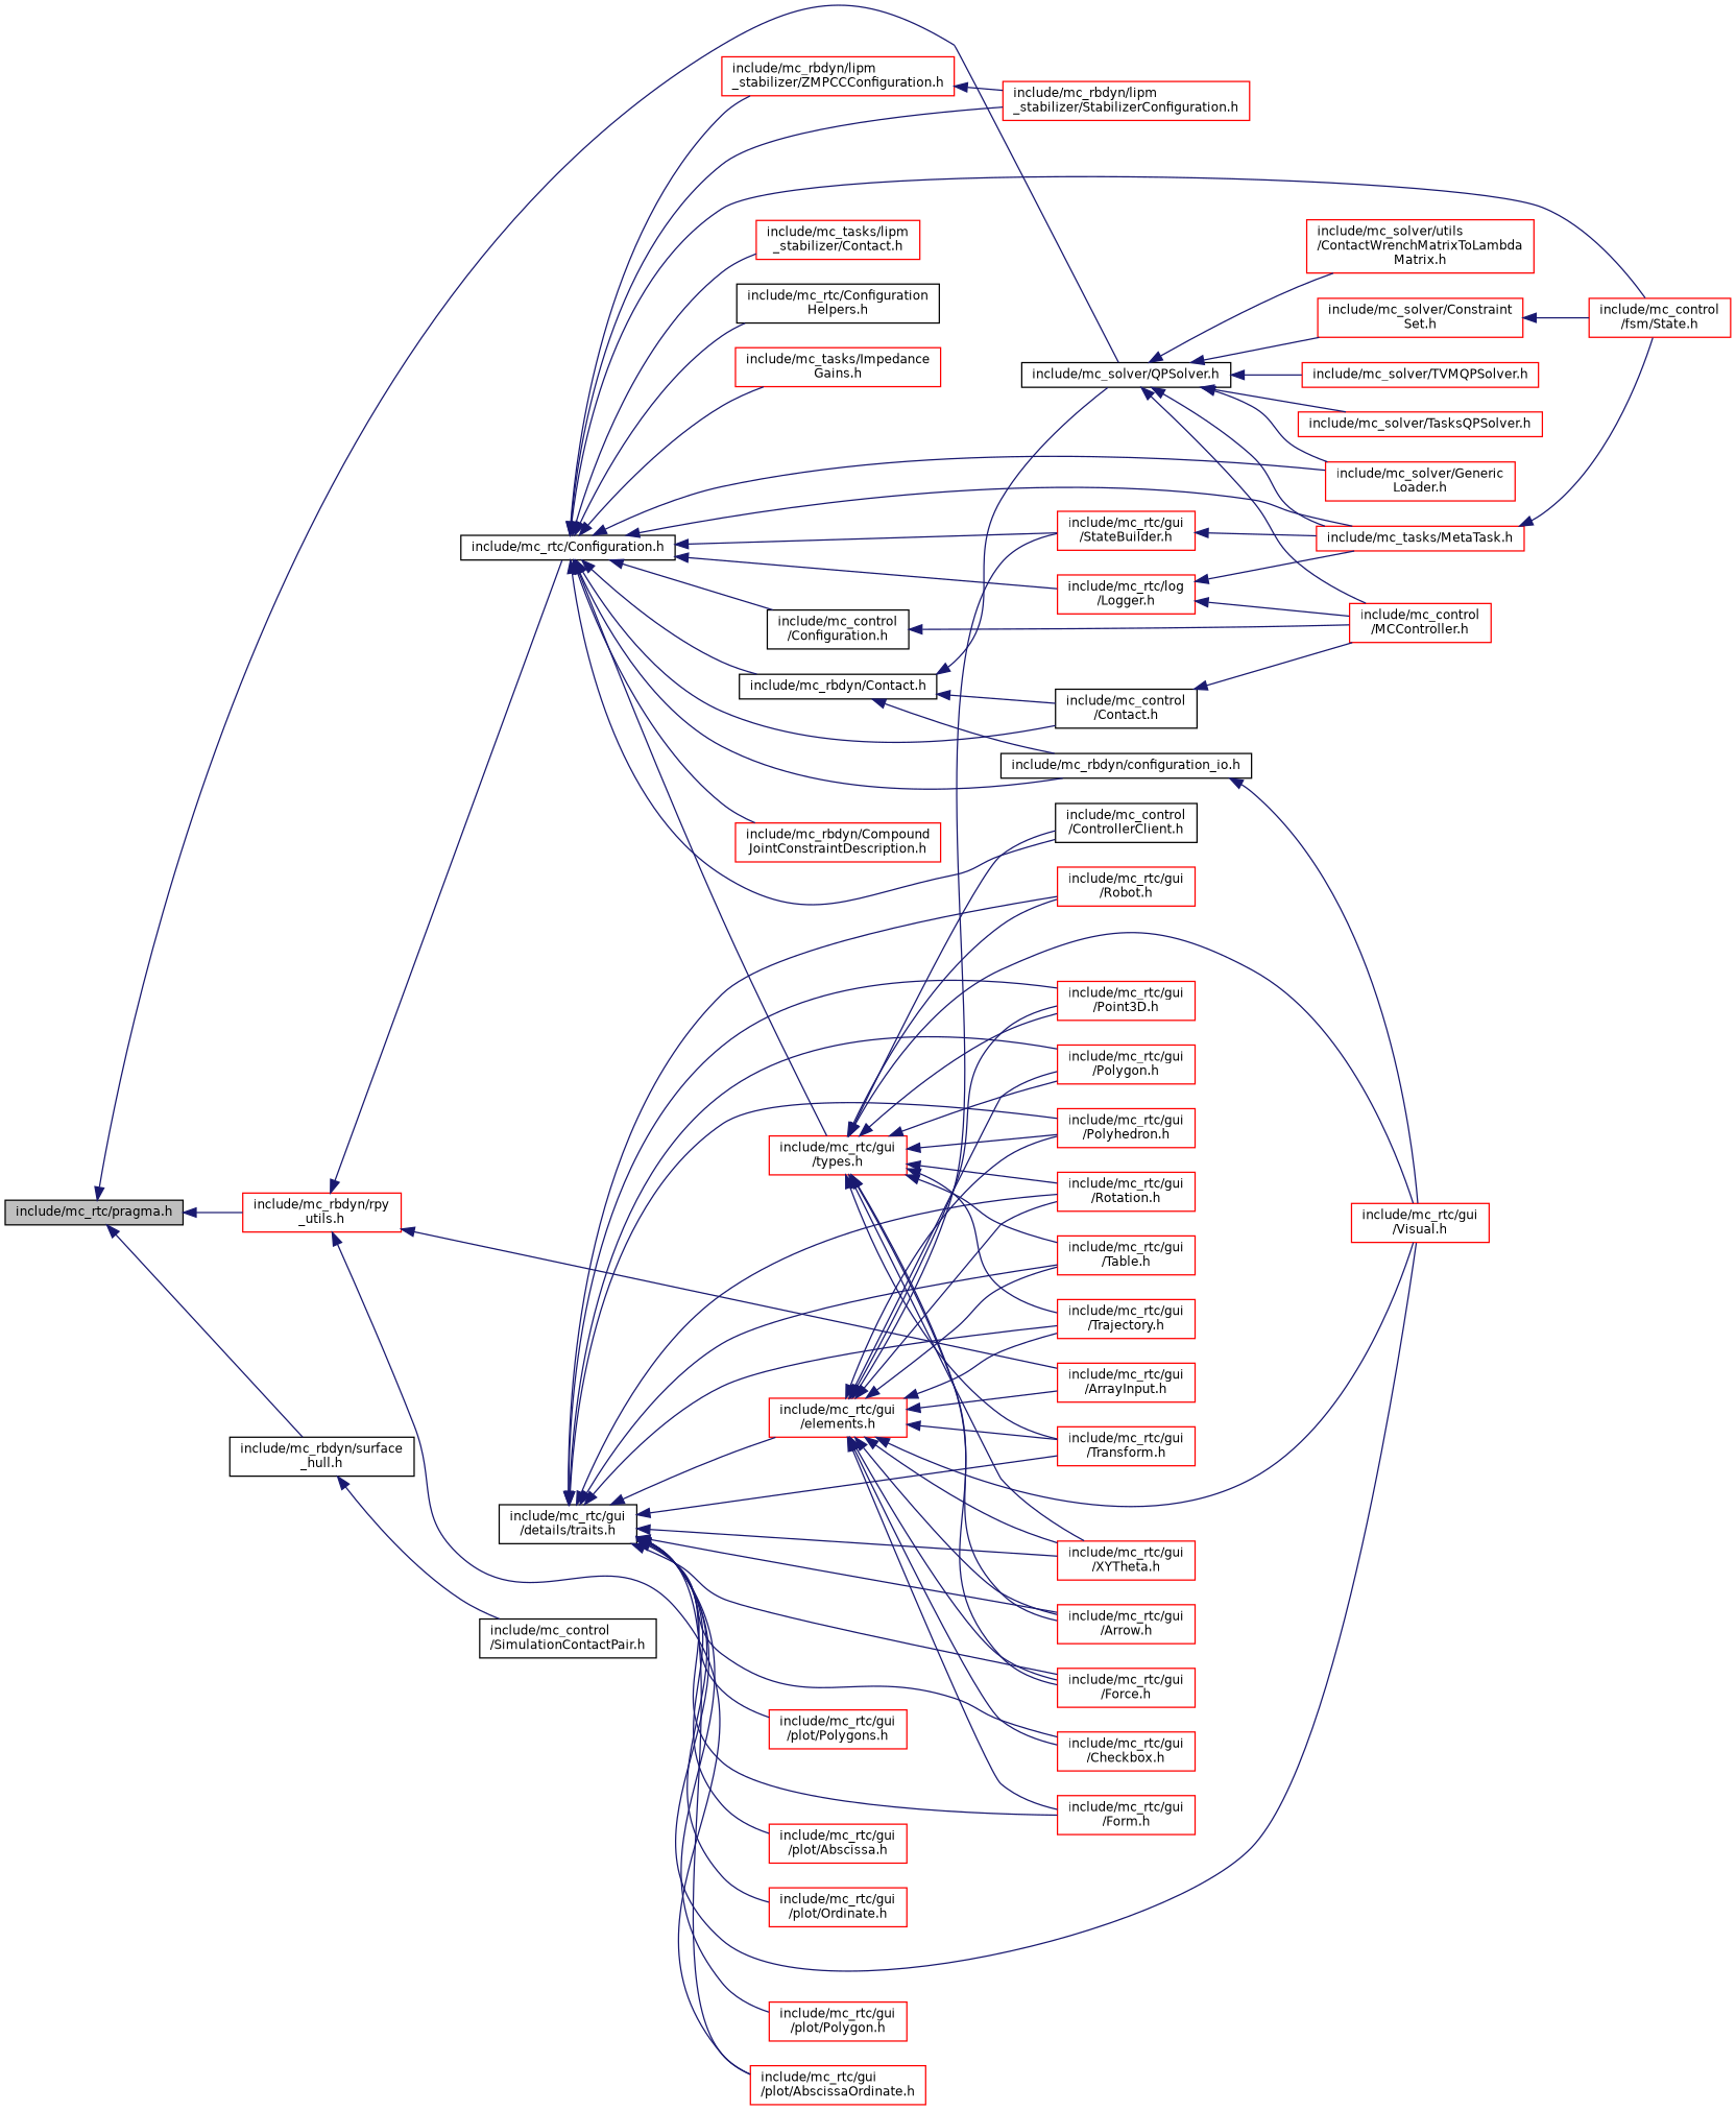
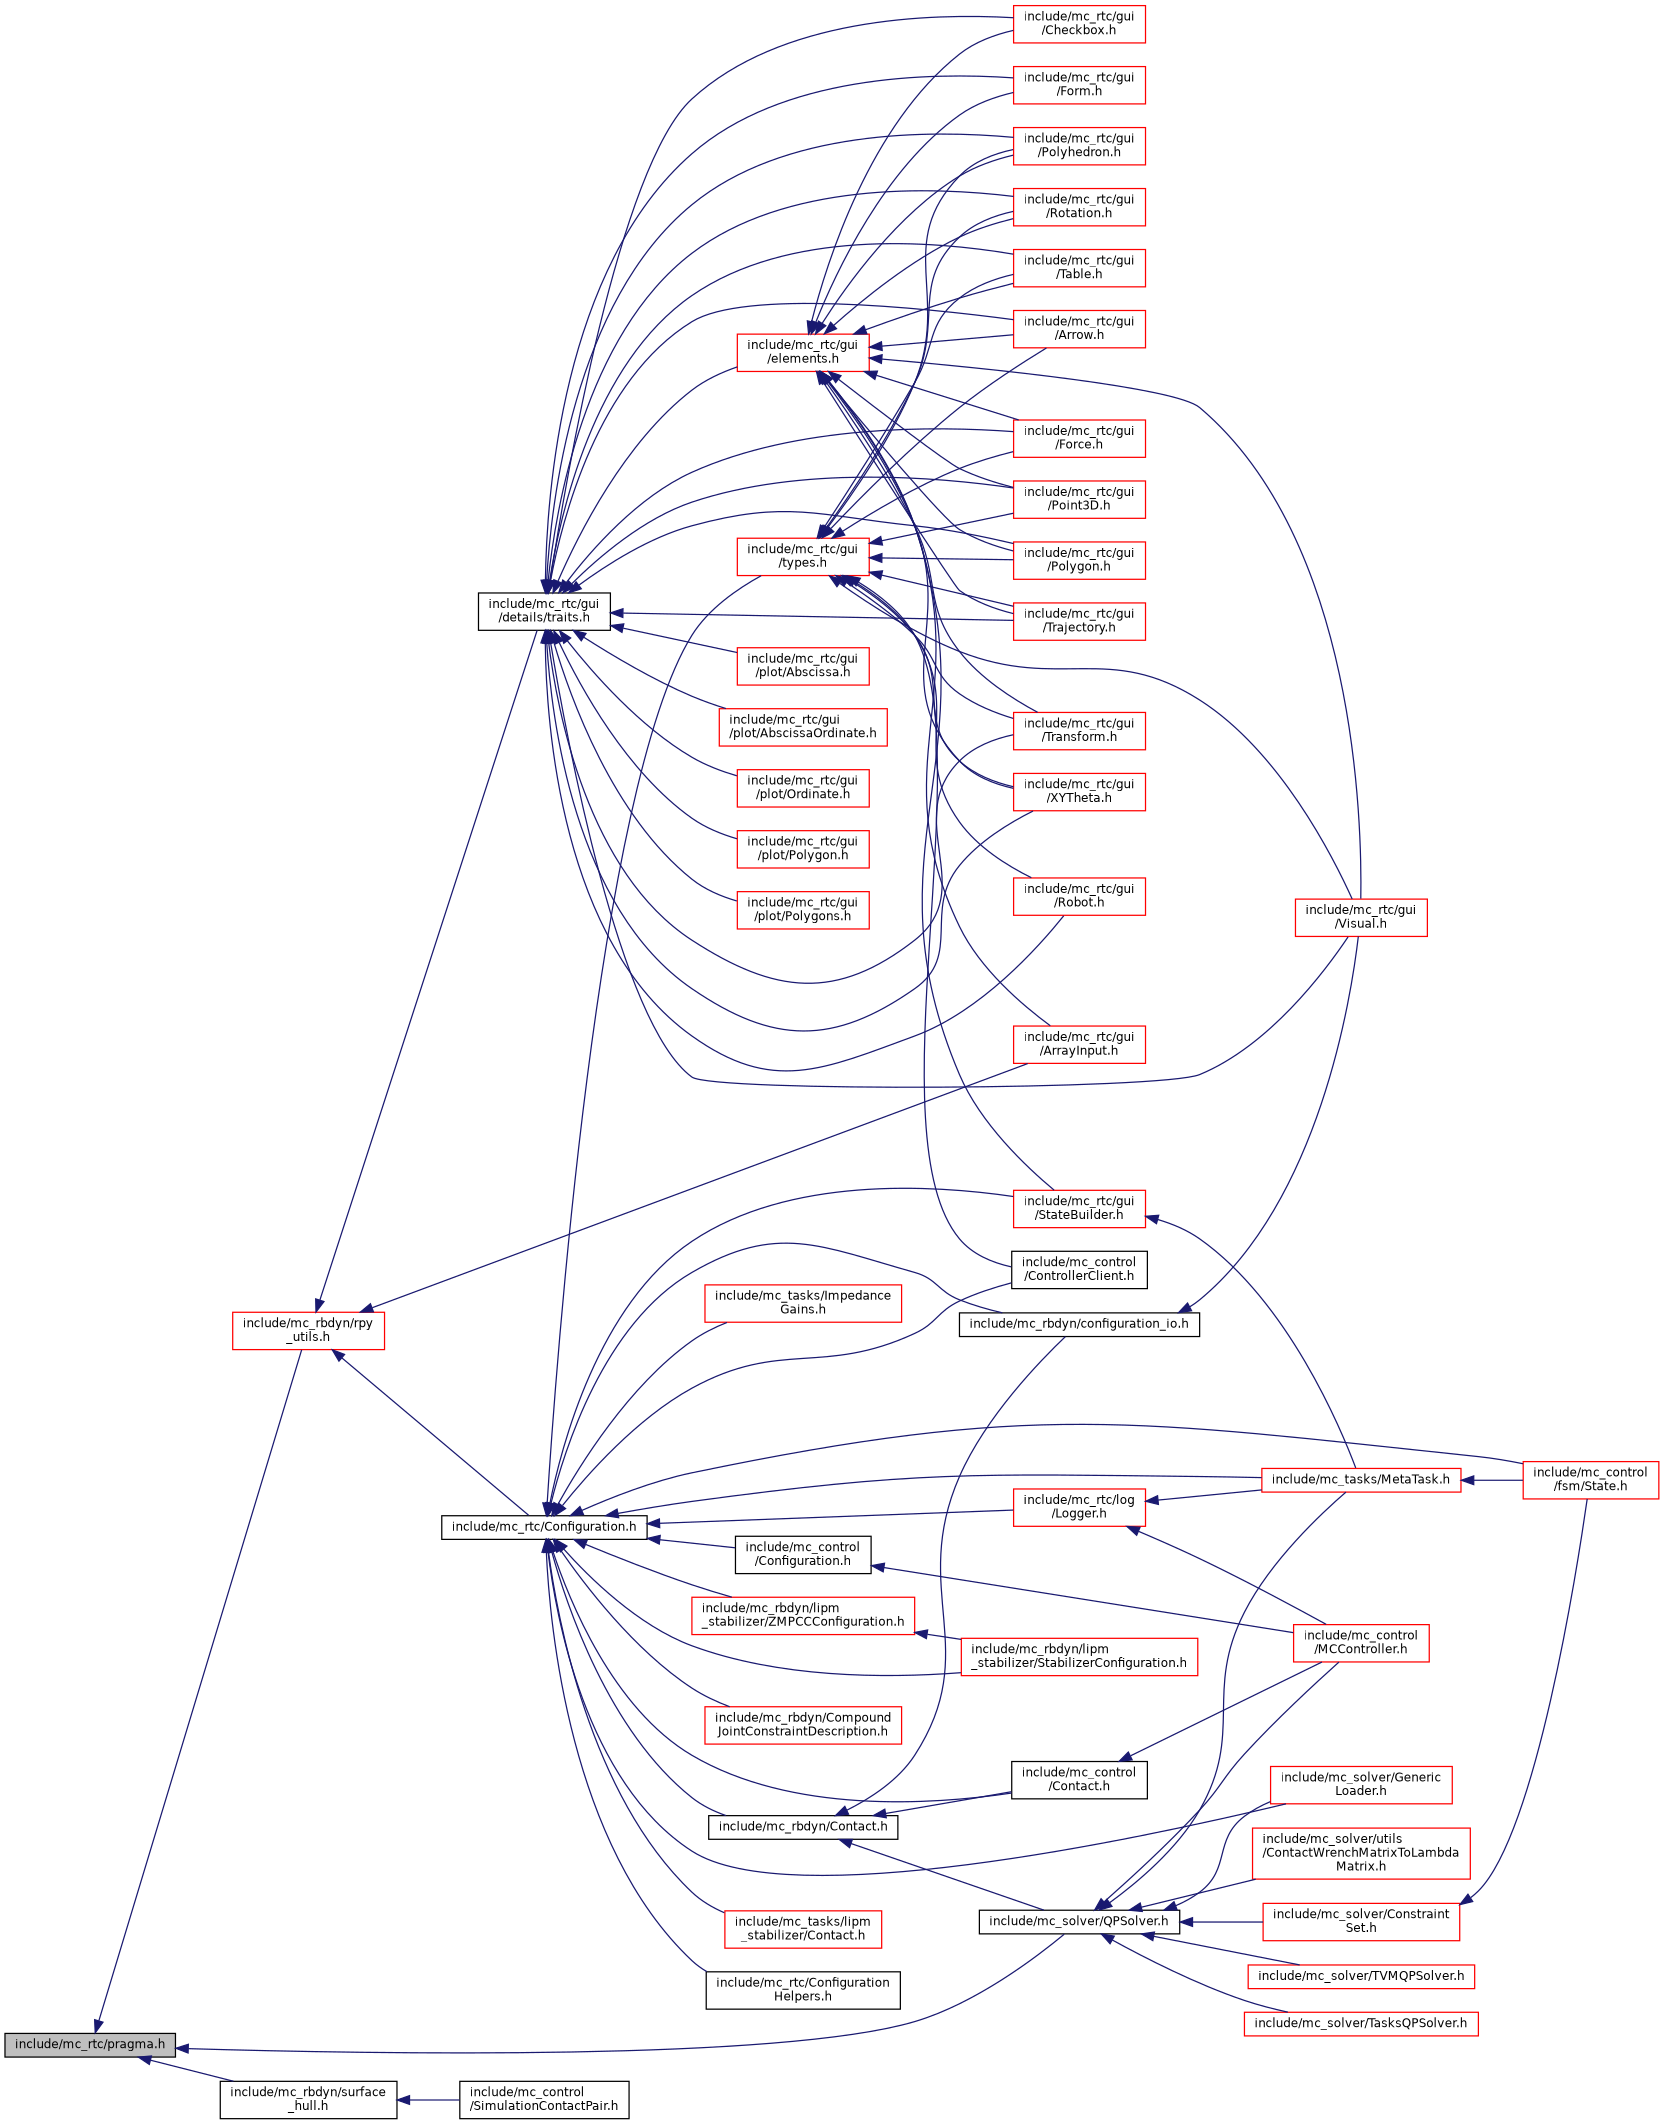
  digraph {
    rankdir=LR
    node [color=red fillcolor=white fontname=Helvetica fontsize=10 shape=record style=filled]
    edge [color=midnightblue dir=back fontname=Helvetica fontsize=10 labelfontname=Helvetica labelfontsize=10 style=solid]
    n1 [color=black fillcolor=grey75 fontcolor=black height=0.2 label="include/mc_rtc/pragma.h" width=0.4]
    n2 [height=0.2 label="include/mc_rbdyn/rpy\l_utils.h" width=0.4]
    n3 [color=black height=0.2 label="include/mc_solver/QPSolver.h" width=0.4]
    n4 [color=black height=0.2 label="include/mc_rbdyn/surface\l_hull.h" width=0.4]
    n5 [color=black height=0.2 label="include/mc_rtc/Configuration.h" width=0.4]
    n6 [color=black height=0.2 label="include/mc_rtc/gui\l/details/traits.h" width=0.4]
    n7 [height=0.2 label="include/mc_rtc/gui\l/ArrayInput.h" width=0.4]
    n8 [height=0.2 label="include/mc_tasks/MetaTask.h" width=0.4]
    n9 [height=0.2 label="include/mc_solver/Generic\lLoader.h" width=0.4]
    n10 [height=0.2 label="include/mc_control\l/MCController.h" width=0.4]
    n11 [height=0.2 label="include/mc_solver/Constraint\lSet.h" width=0.4]
    n12 [height=0.2 label="include/mc_solver/TVMQPSolver.h" width=0.4]
    n13 [height=0.2 label="include/mc_solver/TasksQPSolver.h" width=0.4]
    n14 [height=0.2 label="include/mc_solver/utils\l/ContactWrenchMatrixToLambda\lMatrix.h" width=0.4]
    n15 [color=black height=0.2 label="include/mc_control\l/SimulationContactPair.h" width=0.4]
    n16 [height=0.2 label="include/mc_control\l/fsm/State.h" width=0.4]
    n17 [height=0.2 label="include/mc_rtc/gui\l/StateBuilder.h" width=0.4]
    n18 [height=0.2 label="include/mc_rtc/gui\l/types.h" width=0.4]
    n19 [color=black height=0.2 label="include/mc_control\l/ControllerClient.h" width=0.4]
    n20 [height=0.2 label="include/mc_rtc/log\l/Logger.h" width=0.4]
    n21 [color=black height=0.2 label="include/mc_rbdyn/Contact.h" width=0.4]
    n22 [color=black height=0.2 label="include/mc_control\l/Contact.h" width=0.4]
    n23 [color=black height=0.2 label="include/mc_rbdyn/configuration_io.h" width=0.4]
    n24 [height=0.2 label="include/mc_rbdyn/Compound\lJointConstraintDescription.h" width=0.4]
    n25 [height=0.2 label="include/mc_rbdyn/lipm\l_stabilizer/ZMPCCConfiguration.h" width=0.4]
    n26 [height=0.2 label="include/mc_rbdyn/lipm\l_stabilizer/StabilizerConfiguration.h" width=0.4]
    n27 [color=black height=0.2 label="include/mc_control\l/Configuration.h" width=0.4]
    n28 [height=0.2 label="include/mc_tasks/lipm\l_stabilizer/Contact.h" width=0.4]
    n29 [color=black height=0.2 label="include/mc_rtc/Configuration\lHelpers.h" width=0.4]
    n30 [height=0.2 label="include/mc_tasks/Impedance\lGains.h" width=0.4]
    n31 [height=0.2 label="include/mc_rtc/gui\l/Arrow.h" width=0.4]
    n32 [height=0.2 label="include/mc_rtc/gui\l/Visual.h" width=0.4]
    n33 [height=0.2 label="include/mc_rtc/gui\l/Force.h" width=0.4]
    n34 [height=0.2 label="include/mc_rtc/gui\l/Point3D.h" width=0.4]
    n35 [height=0.2 label="include/mc_rtc/gui\l/Polygon.h" width=0.4]
    n36 [height=0.2 label="include/mc_rtc/gui\l/Polyhedron.h" width=0.4]
    n37 [height=0.2 label="include/mc_rtc/gui\l/Robot.h" width=0.4]
    n38 [height=0.2 label="include/mc_rtc/gui\l/Rotation.h" width=0.4]
    n39 [height=0.2 label="include/mc_rtc/gui\l/Table.h" width=0.4]
    n40 [height=0.2 label="include/mc_rtc/gui\l/Trajectory.h" width=0.4]
    n41 [height=0.2 label="include/mc_rtc/gui\l/Transform.h" width=0.4]
    n42 [height=0.2 label="include/mc_rtc/gui\l/XYTheta.h" width=0.4]
    n43 [height=0.2 label="include/mc_rtc/gui\l/elements.h" width=0.4]
    n44 [height=0.2 label="include/mc_rtc/gui\l/Checkbox.h" width=0.4]
    n45 [height=0.2 label="include/mc_rtc/gui\l/Form.h" width=0.4]
    n46 [height=0.2 label="include/mc_rtc/gui\l/plot/Abscissa.h" width=0.4]
    n47 [height=0.2 label="include/mc_rtc/gui\l/plot/AbscissaOrdinate.h" width=0.4]
    n48 [height=0.2 label="include/mc_rtc/gui\l/plot/Ordinate.h" width=0.4]
    n49 [height=0.2 label="include/mc_rtc/gui\l/plot/Polygon.h" width=0.4]
    n50 [height=0.2 label="include/mc_rtc/gui\l/plot/Polygons.h" width=0.4]
    n1 -> n2
    n1 -> n3
    n1 -> n4
    n2 -> n5
-   n2 -> n47
+   n2 -> n6
    n2 -> n7
    n3 -> n8
    n3 -> n9
    n3 -> n10
    n3 -> n11
    n3 -> n12
    n3 -> n13
    n3 -> n14
    n4 -> n15
    n5 -> n8
    n5 -> n9
    n5 -> n16
    n5 -> n17
    n5 -> n18
    n5 -> n19
    n5 -> n20
    n5 -> n21
    n5 -> n22
    n5 -> n23
    n5 -> n24
    n5 -> n25
    n5 -> n26
    n5 -> n27
    n5 -> n28
    n5 -> n29
    n5 -> n30
    n6 -> n31
    n6 -> n32
    n6 -> n33
    n6 -> n34
    n6 -> n35
    n6 -> n36
    n6 -> n37
    n6 -> n38
    n6 -> n39
    n6 -> n40
    n6 -> n41
    n6 -> n42
    n6 -> n43
    n6 -> n44
    n6 -> n45
    n6 -> n46
    n6 -> n47
    n6 -> n48
    n6 -> n49
    n6 -> n50
    n8 -> n16
    n11 -> n16
    n17 -> n8
    n18 -> n19
    n18 -> n31
    n18 -> n32
    n18 -> n33
    n18 -> n34
    n18 -> n35
    n18 -> n36
    n18 -> n37
    n18 -> n38
    n18 -> n39
    n18 -> n40
    n18 -> n41
    n18 -> n42
    n20 -> n8
    n20 -> n10
    n21 -> n3
    n21 -> n22
    n21 -> n23
    n22 -> n10
    n23 -> n32
    n25 -> n26
    n27 -> n10
    n43 -> n7
    n43 -> n17
    n43 -> n31
    n43 -> n32
    n43 -> n33
    n43 -> n34
    n43 -> n35
    n43 -> n36
    n43 -> n38
    n43 -> n39
    n43 -> n40
    n43 -> n41
    n43 -> n42
    n43 -> n44
    n43 -> n45
  }
